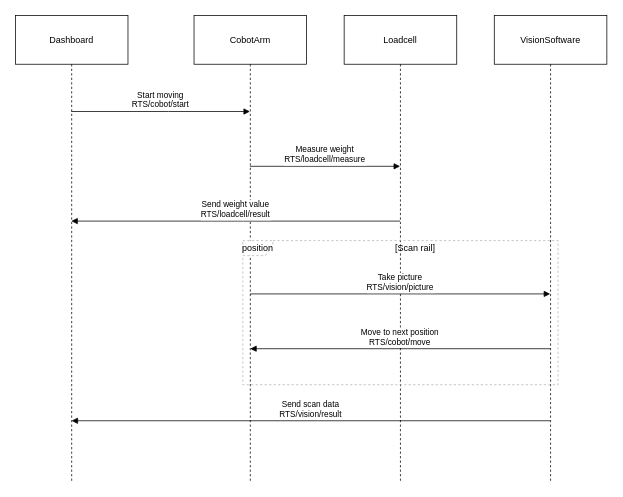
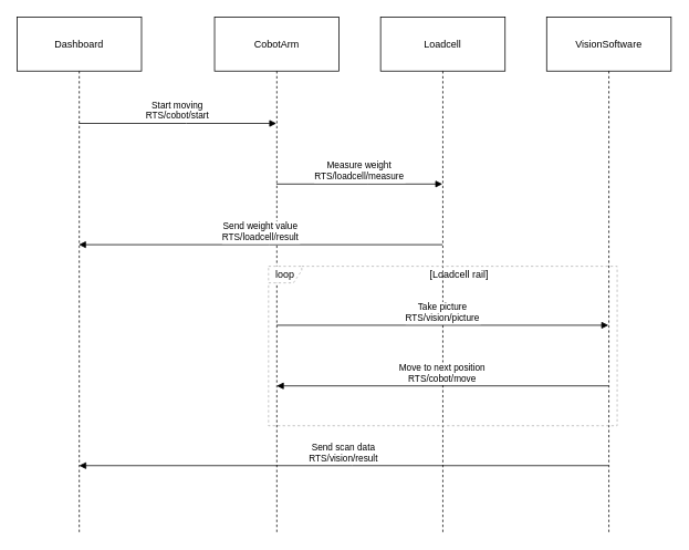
  <mxCell id="0" />
  <mxCell id="1" parent="0" />
  <mxCell id="2" value="Dashboard" style="shape=umlLifeline;perimeter=lifelinePerimeter;whiteSpace=wrap;container=1;dropTarget=0;collapsible=0;recursiveResize=0;outlineConnect=0;portConstraint=eastwest;newEdgeStyle={&quot;edgeStyle&quot;:&quot;elbowEdgeStyle&quot;,&quot;elbow&quot;:&quot;vertical&quot;,&quot;curved&quot;:0,&quot;rounded&quot;:0};size=65;" vertex="1" parent="1"><mxGeometry x="20" y="20" width="150" height="620" as="geometry" /></mxCell>
  <mxCell id="3" value="CobotArm" style="shape=umlLifeline;perimeter=lifelinePerimeter;whiteSpace=wrap;container=1;dropTarget=0;collapsible=0;recursiveResize=0;outlineConnect=0;portConstraint=eastwest;newEdgeStyle={&quot;edgeStyle&quot;:&quot;elbowEdgeStyle&quot;,&quot;elbow&quot;:&quot;vertical&quot;,&quot;curved&quot;:0,&quot;rounded&quot;:0};size=65;" vertex="1" parent="1"><mxGeometry x="258" y="20" width="150" height="620" as="geometry" /></mxCell>
  <mxCell id="4" value="Loadcell" style="shape=umlLifeline;perimeter=lifelinePerimeter;whiteSpace=wrap;container=1;dropTarget=0;collapsible=0;recursiveResize=0;outlineConnect=0;portConstraint=eastwest;newEdgeStyle={&quot;edgeStyle&quot;:&quot;elbowEdgeStyle&quot;,&quot;elbow&quot;:&quot;vertical&quot;,&quot;curved&quot;:0,&quot;rounded&quot;:0};size=65;" vertex="1" parent="1"><mxGeometry x="458" y="20" width="150" height="620" as="geometry" /></mxCell>
  <mxCell id="5" value="VisionSoftware" style="shape=umlLifeline;perimeter=lifelinePerimeter;whiteSpace=wrap;container=1;dropTarget=0;collapsible=0;recursiveResize=0;outlineConnect=0;portConstraint=eastwest;newEdgeStyle={&quot;edgeStyle&quot;:&quot;elbowEdgeStyle&quot;,&quot;elbow&quot;:&quot;vertical&quot;,&quot;curved&quot;:0,&quot;rounded&quot;:0};size=65;" vertex="1" parent="1"><mxGeometry x="658" y="20" width="150" height="620" as="geometry" /></mxCell>
- <mxCell id="6" value="position" style="shape=umlFrame;dashed=1;pointerEvents=0;dropTarget=0;strokeColor=#B3B3B3;height=20;width=40" vertex="1" parent="1"><mxGeometry x="323" y="320" width="420" height="192" as="geometry" /></mxCell>
- <mxCell id="7" value="[Scan rail]" style="text;strokeColor=none;fillColor=none;align=center;verticalAlign=middle;whiteSpace=wrap;" vertex="1" parent="6"><mxGeometry x="40" width="380" height="20" as="geometry" /></mxCell>
+ <mxCell id="6" value="loop" style="shape=umlFrame;dashed=1;pointerEvents=0;dropTarget=0;strokeColor=#B3B3B3;height=20;width=40" vertex="1" parent="1"><mxGeometry x="323" y="320" width="420" height="192" as="geometry" /></mxCell>
+ <mxCell id="7" value="[Loadcell rail]" style="text;strokeColor=none;fillColor=none;align=center;verticalAlign=middle;whiteSpace=wrap;" vertex="1" parent="6"><mxGeometry x="40" width="380" height="20" as="geometry" /></mxCell>
  <mxCell id="8" value="Start moving&#10;RTS/cobot/start" style="verticalAlign=bottom;endArrow=block;edgeStyle=elbowEdgeStyle;elbow=vertical;curved=0;rounded=0;" edge="1" parent="1" source="2" target="3"><mxGeometry x="-0.002" relative="1" as="geometry"><Array as="points"><mxPoint x="224" y="148" /></Array><mxPoint as="offset" /></mxGeometry></mxCell>
  <mxCell id="9" value="Measure weight&#10;RTS/loadcell/measure" style="verticalAlign=bottom;endArrow=block;edgeStyle=elbowEdgeStyle;elbow=vertical;curved=0;rounded=0;" edge="1" parent="1" source="3" target="4"><mxGeometry relative="1" as="geometry"><Array as="points"><mxPoint x="443" y="221" /></Array></mxGeometry></mxCell>
  <mxCell id="10" value="Send weight value&#10;RTS/loadcell/result" style="verticalAlign=bottom;endArrow=block;edgeStyle=elbowEdgeStyle;elbow=vertical;curved=0;rounded=0;" edge="1" parent="1" source="4" target="2"><mxGeometry relative="1" as="geometry"><Array as="points"><mxPoint x="324" y="294" /></Array></mxGeometry></mxCell>
  <mxCell id="11" value="Take picture&#10;RTS/vision/picture" style="verticalAlign=bottom;endArrow=block;edgeStyle=elbowEdgeStyle;elbow=vertical;curved=0;rounded=0;" edge="1" parent="1"><mxGeometry x="0.001" relative="1" as="geometry"><Array as="points"><mxPoint x="543" y="391" /></Array><mxPoint x="332.81" y="391" as="sourcePoint" /><mxPoint x="732.5" y="391" as="targetPoint" /><mxPoint as="offset" /></mxGeometry></mxCell>
  <mxCell id="12" value="Move to next position&#10;RTS/cobot/move" style="verticalAlign=bottom;endArrow=block;edgeStyle=elbowEdgeStyle;elbow=vertical;curved=0;rounded=0;" edge="1" parent="1"><mxGeometry relative="1" as="geometry"><Array as="points"><mxPoint x="543" y="464" /></Array><mxPoint x="732.5" y="464" as="sourcePoint" /><mxPoint x="332.81" y="464" as="targetPoint" /></mxGeometry></mxCell>
  <mxCell id="13" value="Send scan data&#10;RTS/vision/result" style="verticalAlign=bottom;endArrow=block;edgeStyle=elbowEdgeStyle;elbow=vertical;curved=0;rounded=0;" edge="1" parent="1"><mxGeometry relative="1" as="geometry"><Array as="points"><mxPoint x="424" y="560" /></Array><mxPoint x="732.5" y="560" as="sourcePoint" /><mxPoint x="94.81" y="560" as="targetPoint" /></mxGeometry></mxCell>
